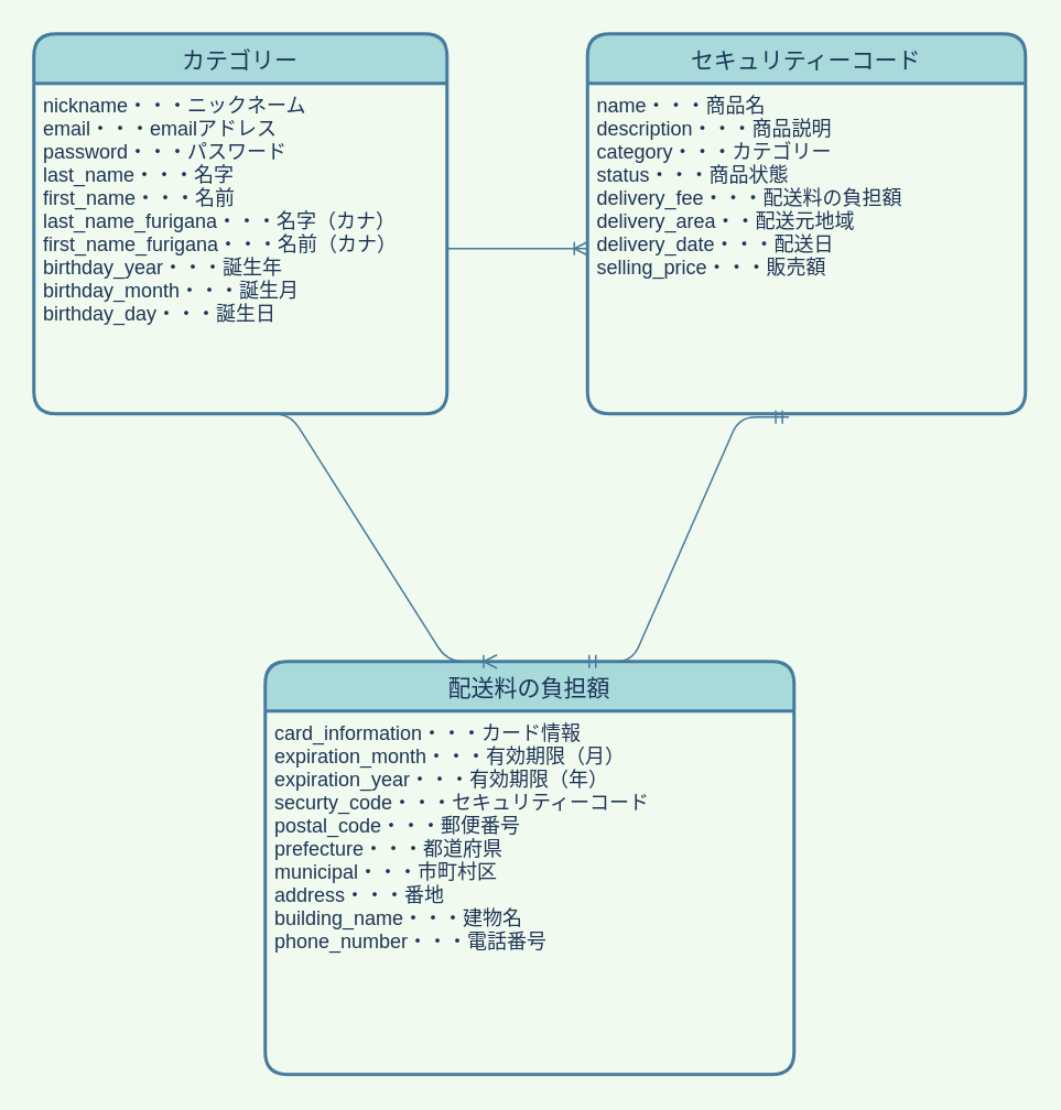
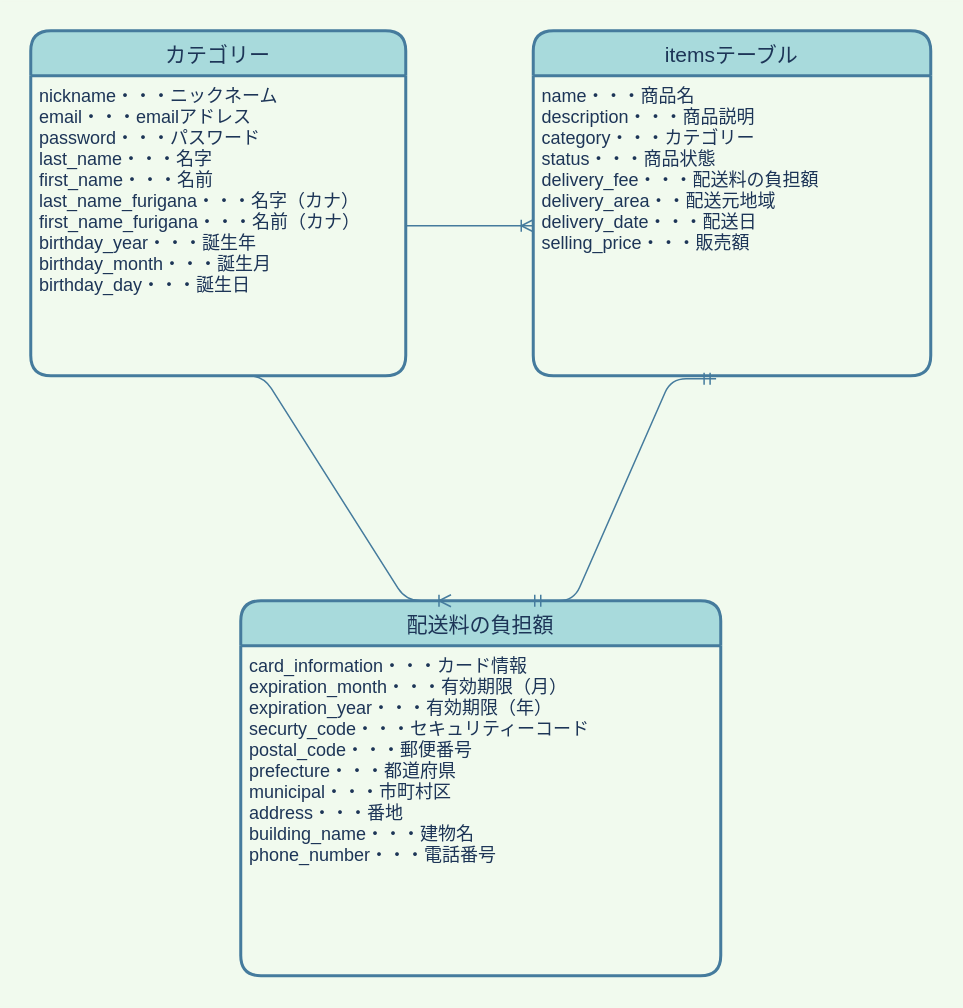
  <mxCell id="0" />
  <mxCell id="1" parent="0" />
  <mxCell id="2" value="カテゴリー" style="swimlane;childLayout=stackLayout;horizontal=1;startSize=30;horizontalStack=0;rounded=1;fontSize=14;fontStyle=0;strokeWidth=2;resizeParent=0;resizeLast=1;shadow=0;dashed=0;align=center;fillColor=#A8DADC;strokeColor=#457B9D;fontColor=#1D3557;" vertex="1" parent="1"><mxGeometry x="20" y="20" width="250" height="230" as="geometry" /></mxCell>
  <mxCell id="3" value="nickname・・・ニックネーム&#10;email・・・emailアドレス&#10;password・・・パスワード&#10;last_name・・・名字&#10;first_name・・・名前&#10;last_name_furigana・・・名字（カナ）&#10;first_name_furigana・・・名前（カナ）&#10;birthday_year・・・誕生年&#10;birthday_month・・・誕生月&#10;birthday_day・・・誕生日" style="align=left;strokeColor=none;fillColor=none;spacingLeft=4;fontSize=12;verticalAlign=top;resizable=0;rotatable=0;part=1;fontColor=#1D3557;" vertex="1" parent="2"><mxGeometry y="30" width="250" height="200" as="geometry" /></mxCell>
- <mxCell id="4" value="セキュリティーコード" style="swimlane;childLayout=stackLayout;horizontal=1;startSize=30;horizontalStack=0;rounded=1;fontSize=14;fontStyle=0;strokeWidth=2;resizeParent=0;resizeLast=1;shadow=0;dashed=0;align=center;fillColor=#A8DADC;strokeColor=#457B9D;fontColor=#1D3557;" vertex="1" parent="1"><mxGeometry x="355" y="20" width="265" height="230" as="geometry" /></mxCell>
+ <mxCell id="4" value="itemsテーブル" style="swimlane;childLayout=stackLayout;horizontal=1;startSize=30;horizontalStack=0;rounded=1;fontSize=14;fontStyle=0;strokeWidth=2;resizeParent=0;resizeLast=1;shadow=0;dashed=0;align=center;fillColor=#A8DADC;strokeColor=#457B9D;fontColor=#1D3557;" vertex="1" parent="1"><mxGeometry x="355" y="20" width="265" height="230" as="geometry" /></mxCell>
  <mxCell id="5" value="name・・・商品名&#10;description・・・商品説明&#10;category・・・カテゴリー&#10;status・・・商品状態&#10;delivery_fee・・・配送料の負担額&#10;delivery_area・・配送元地域&#10;delivery_date・・・配送日&#10;selling_price・・・販売額" style="align=left;strokeColor=none;fillColor=none;spacingLeft=4;fontSize=12;verticalAlign=top;resizable=0;rotatable=0;part=1;fontColor=#1D3557;" vertex="1" parent="4"><mxGeometry y="30" width="265" height="200" as="geometry" /></mxCell>
  <mxCell id="6" value="配送料の負担額" style="swimlane;childLayout=stackLayout;horizontal=1;startSize=30;horizontalStack=0;rounded=1;fontSize=14;fontStyle=0;strokeWidth=2;resizeParent=0;resizeLast=1;shadow=0;dashed=0;align=center;fillColor=#A8DADC;strokeColor=#457B9D;fontColor=#1D3557;" vertex="1" parent="1"><mxGeometry x="160" y="400" width="320" height="250" as="geometry" /></mxCell>
  <mxCell id="7" value="card_information・・・カード情報&#10;expiration_month・・・有効期限（月）&#10;expiration_year・・・有効期限（年）&#10;securty_code・・・セキュリティーコード&#10;postal_code・・・郵便番号&#10;prefecture・・・都道府県&#10;municipal・・・市町村区&#10;address・・・番地&#10;building_name・・・建物名&#10;phone_number・・・電話番号" style="align=left;strokeColor=none;fillColor=none;spacingLeft=4;fontSize=12;verticalAlign=top;resizable=0;rotatable=0;part=1;fontColor=#1D3557;" vertex="1" parent="6"><mxGeometry y="30" width="320" height="220" as="geometry" /></mxCell>
  <mxCell id="8" value="" style="edgeStyle=entityRelationEdgeStyle;fontSize=12;html=1;endArrow=ERoneToMany;exitX=1;exitY=0.5;exitDx=0;exitDy=0;entryX=0;entryY=0.5;entryDx=0;entryDy=0;labelBackgroundColor=#F1FAEE;strokeColor=#457B9D;fontColor=#1D3557;" edge="1" parent="1" source="3" target="5"><mxGeometry width="100" height="100" relative="1" as="geometry"><mxPoint x="330" y="290" as="sourcePoint" /><mxPoint x="430" y="190" as="targetPoint" /></mxGeometry></mxCell>
  <mxCell id="9" value="" style="edgeStyle=entityRelationEdgeStyle;fontSize=12;html=1;endArrow=ERoneToMany;exitX=0.5;exitY=1;exitDx=0;exitDy=0;entryX=0.438;entryY=0;entryDx=0;entryDy=0;entryPerimeter=0;labelBackgroundColor=#F1FAEE;strokeColor=#457B9D;fontColor=#1D3557;" edge="1" parent="1" source="3" target="6"><mxGeometry width="100" height="100" relative="1" as="geometry"><mxPoint x="330" y="290" as="sourcePoint" /><mxPoint x="430" y="190" as="targetPoint" /></mxGeometry></mxCell>
  <mxCell id="10" value="" style="edgeStyle=entityRelationEdgeStyle;fontSize=12;html=1;endArrow=ERmandOne;startArrow=ERmandOne;entryX=0.46;entryY=1.01;entryDx=0;entryDy=0;entryPerimeter=0;exitX=0.6;exitY=0;exitDx=0;exitDy=0;exitPerimeter=0;labelBackgroundColor=#F1FAEE;strokeColor=#457B9D;fontColor=#1D3557;" edge="1" parent="1" source="6" target="5"><mxGeometry width="100" height="100" relative="1" as="geometry"><mxPoint x="330" y="370" as="sourcePoint" /><mxPoint x="430" y="270" as="targetPoint" /></mxGeometry></mxCell>
